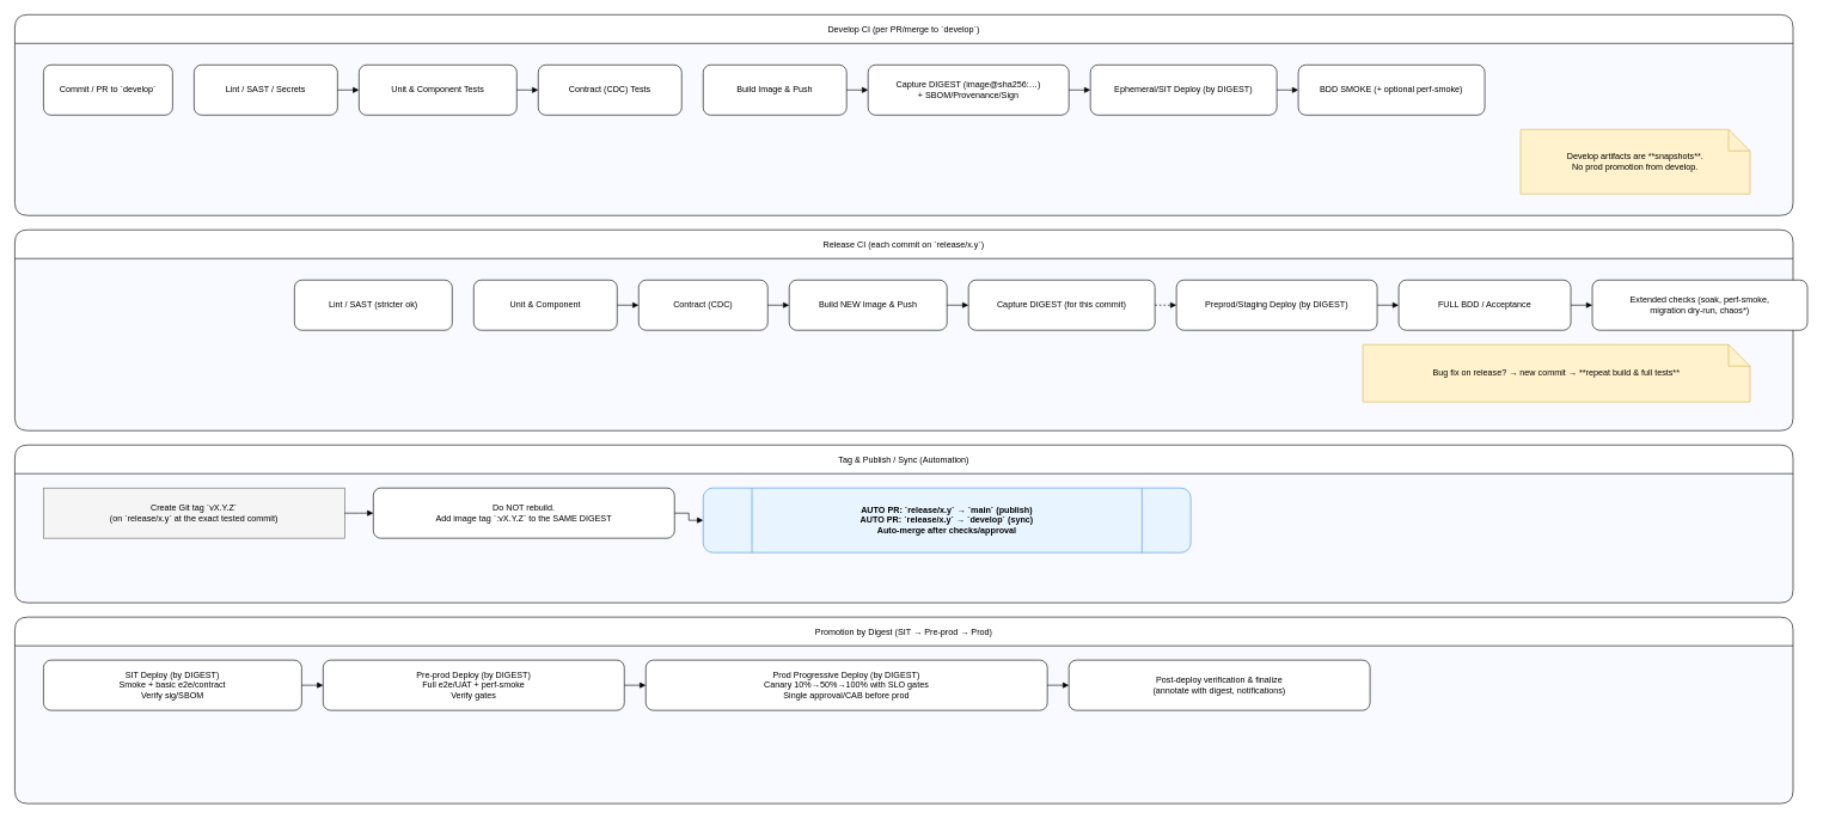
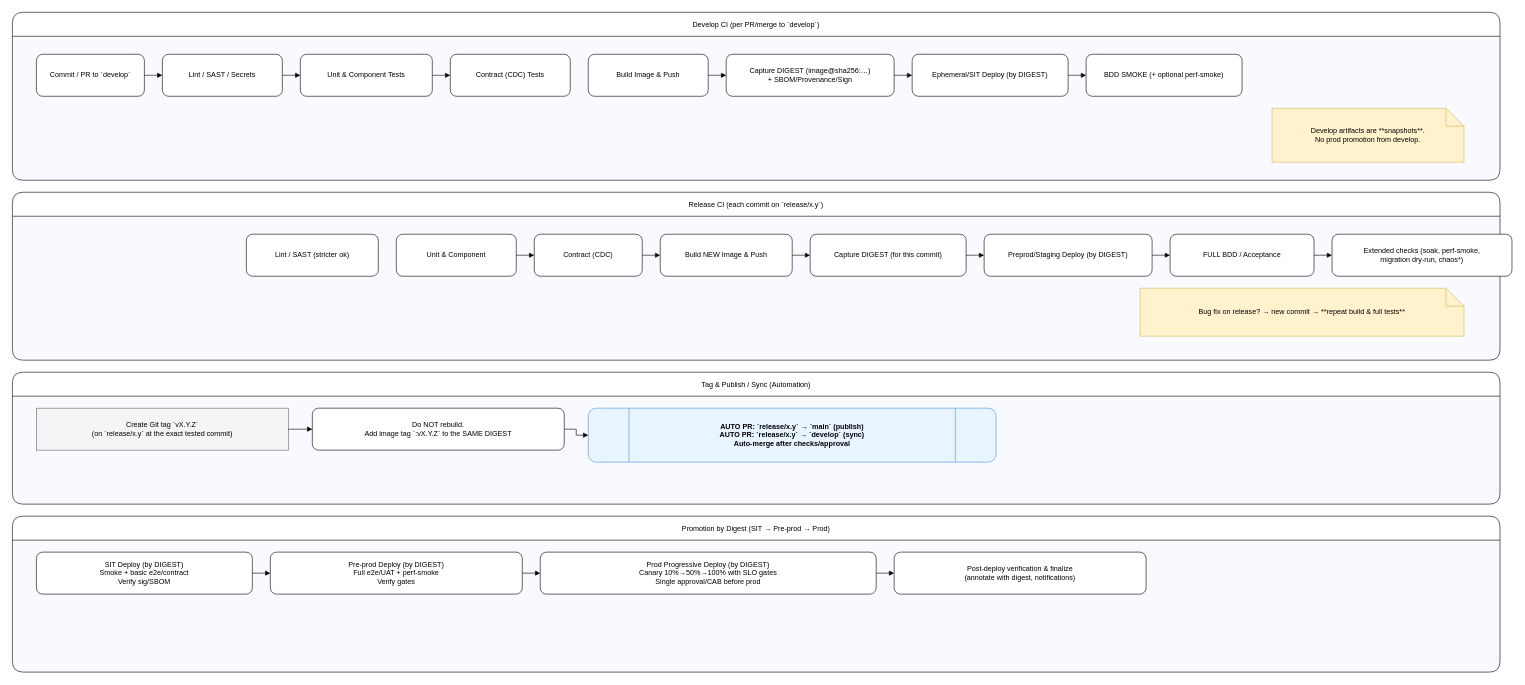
  <mxCell id="0" />
  <mxCell id="1" parent="0" />
  <mxCell id="2" value="Develop CI (per PR/merge to `develop`)" style="shape=swimlane;rounded=1;swimlaneFillColor=#f8faff;horizontal=1;" parent="1" vertex="1"><mxGeometry x="20" y="20" width="2480" height="280" as="geometry" /></mxCell>
  <mxCell id="3" value="Commit / PR to `develop`" style="shape=rectangle;whiteSpace=wrap;rounded=1;fillColor=#ffffff;strokeColor=#000000;" parent="2" vertex="1"><mxGeometry x="40" y="70" width="180" height="70" as="geometry" /></mxCell>
  <mxCell id="4" value="Lint / SAST / Secrets" style="shape=rectangle;whiteSpace=wrap;rounded=1;fillColor=#ffffff;strokeColor=#000000;" parent="2" vertex="1"><mxGeometry x="250" y="70" width="200" height="70" as="geometry" /></mxCell>
  <mxCell id="5" value="Unit &amp; Component Tests" style="shape=rectangle;whiteSpace=wrap;rounded=1;fillColor=#ffffff;strokeColor=#000000;" parent="2" vertex="1"><mxGeometry x="480" y="70" width="220" height="70" as="geometry" /></mxCell>
  <mxCell id="6" value="Contract (CDC) Tests" style="shape=rectangle;whiteSpace=wrap;rounded=1;fillColor=#ffffff;strokeColor=#000000;" parent="2" vertex="1"><mxGeometry x="730" y="70" width="200" height="70" as="geometry" /></mxCell>
  <mxCell id="7" value="Build Image &amp; Push" style="shape=rectangle;whiteSpace=wrap;rounded=1;fillColor=#ffffff;strokeColor=#000000;" parent="2" vertex="1"><mxGeometry x="960" y="70" width="200" height="70" as="geometry" /></mxCell>
  <mxCell id="8" value="Capture DIGEST (image@sha256:…)&#10;+ SBOM/Provenance/Sign" style="shape=rectangle;whiteSpace=wrap;rounded=1;fillColor=#ffffff;strokeColor=#000000;" parent="2" vertex="1"><mxGeometry x="1190" y="70" width="280" height="70" as="geometry" /></mxCell>
  <mxCell id="9" value="Ephemeral/SIT Deploy (by DIGEST)" style="shape=rectangle;whiteSpace=wrap;rounded=1;fillColor=#ffffff;strokeColor=#000000;" parent="2" vertex="1"><mxGeometry x="1500" y="70" width="260" height="70" as="geometry" /></mxCell>
  <mxCell id="10" value="BDD SMOKE (+ optional perf-smoke)" style="shape=rectangle;whiteSpace=wrap;rounded=1;fillColor=#ffffff;strokeColor=#000000;" parent="2" vertex="1"><mxGeometry x="1790" y="70" width="260" height="70" as="geometry" /></mxCell>
+ <mxCell id="11" style="endArrow=block;edgeStyle=elbowEdgeStyle;rounded=0;" parent="2" source="3" target="4" edge="1"><mxGeometry width="160" height="60" relative="1" as="geometry" /></mxCell>
  <mxCell id="12" style="endArrow=block;edgeStyle=elbowEdgeStyle;rounded=0;" parent="2" source="4" target="5" edge="1"><mxGeometry width="160" height="60" relative="1" as="geometry" /></mxCell>
  <mxCell id="13" style="endArrow=block;edgeStyle=elbowEdgeStyle;rounded=0;" parent="2" source="5" target="6" edge="1"><mxGeometry width="160" height="60" relative="1" as="geometry" /></mxCell>
  <mxCell id="14" style="endArrow=block;edgeStyle=elbowEdgeStyle;rounded=0;" parent="2" source="7" target="8" edge="1"><mxGeometry width="160" height="60" relative="1" as="geometry" /></mxCell>
  <mxCell id="15" style="endArrow=block;edgeStyle=elbowEdgeStyle;rounded=0;" parent="2" source="8" target="9" edge="1"><mxGeometry width="160" height="60" relative="1" as="geometry" /></mxCell>
  <mxCell id="16" style="endArrow=block;edgeStyle=elbowEdgeStyle;rounded=0;" parent="2" source="9" target="10" edge="1"><mxGeometry width="160" height="60" relative="1" as="geometry" /></mxCell>
  <mxCell id="17" value="Develop artifacts are **snapshots**.&#10;No prod promotion from develop." style="shape=note;whiteSpace=wrap;rounded=1;fillColor=#fff2cc;strokeColor=#d6b656;" parent="2" vertex="1"><mxGeometry x="2100" y="160" width="320" height="90" as="geometry" /></mxCell>
  <mxCell id="18" value="Release CI (each commit on `release/x.y`)" style="shape=swimlane;rounded=1;swimlaneFillColor=#f8faff;horizontal=1;" parent="1" vertex="1"><mxGeometry x="20" y="320" width="2480" height="280" as="geometry" /></mxCell>
  <mxCell id="19" value="Lint / SAST (stricter ok)" style="shape=rectangle;whiteSpace=wrap;rounded=1;fillColor=#ffffff;strokeColor=#000000;" parent="18" vertex="1"><mxGeometry x="390" y="70" width="220" height="70" as="geometry" /></mxCell>
  <mxCell id="20" value="Unit &amp; Component" style="shape=rectangle;whiteSpace=wrap;rounded=1;fillColor=#ffffff;strokeColor=#000000;" parent="18" vertex="1"><mxGeometry x="640" y="70" width="200" height="70" as="geometry" /></mxCell>
  <mxCell id="21" value="Contract (CDC)" style="shape=rectangle;whiteSpace=wrap;rounded=1;fillColor=#ffffff;strokeColor=#000000;" parent="18" vertex="1"><mxGeometry x="870" y="70" width="180" height="70" as="geometry" /></mxCell>
  <mxCell id="22" value="Build NEW Image &amp; Push" style="shape=rectangle;whiteSpace=wrap;rounded=1;fillColor=#ffffff;strokeColor=#000000;" parent="18" vertex="1"><mxGeometry x="1080" y="70" width="220" height="70" as="geometry" /></mxCell>
  <mxCell id="23" value="Capture DIGEST (for this commit)" style="shape=rectangle;whiteSpace=wrap;rounded=1;fillColor=#ffffff;strokeColor=#000000;" parent="18" vertex="1"><mxGeometry x="1330" y="70" width="260" height="70" as="geometry" /></mxCell>
  <mxCell id="24" value="Preprod/Staging Deploy (by DIGEST)" style="shape=rectangle;whiteSpace=wrap;rounded=1;fillColor=#ffffff;strokeColor=#000000;" parent="18" vertex="1"><mxGeometry x="1620" y="70" width="280" height="70" as="geometry" /></mxCell>
  <mxCell id="25" value="FULL BDD / Acceptance" style="shape=rectangle;whiteSpace=wrap;rounded=1;fillColor=#ffffff;strokeColor=#000000;" parent="18" vertex="1"><mxGeometry x="1930" y="70" width="240" height="70" as="geometry" /></mxCell>
  <mxCell id="26" value="Extended checks (soak, perf-smoke,&#10;migration dry-run, chaos*)" style="shape=rectangle;whiteSpace=wrap;rounded=1;fillColor=#ffffff;strokeColor=#000000;" parent="18" vertex="1"><mxGeometry x="2200" y="70" width="300" height="70" as="geometry" /></mxCell>
  <mxCell id="27" style="endArrow=block;edgeStyle=elbowEdgeStyle;rounded=0;" parent="18" source="20" target="21" edge="1"><mxGeometry width="160" height="60" relative="1" as="geometry" /></mxCell>
  <mxCell id="28" style="endArrow=block;edgeStyle=elbowEdgeStyle;rounded=0;" parent="18" source="21" target="22" edge="1"><mxGeometry width="160" height="60" relative="1" as="geometry" /></mxCell>
  <mxCell id="29" style="endArrow=block;edgeStyle=elbowEdgeStyle;rounded=0;" parent="18" source="22" target="23" edge="1"><mxGeometry width="160" height="60" relative="1" as="geometry" /></mxCell>
- <mxCell id="30" style="endArrow=block;edgeStyle=elbowEdgeStyle;rounded=0;dashed=1;" parent="18" source="23" target="24" edge="1"><mxGeometry width="160" height="60" relative="1" as="geometry" /></mxCell>
+ <mxCell id="30" style="endArrow=block;edgeStyle=elbowEdgeStyle;rounded=0;" parent="18" source="23" target="24" edge="1"><mxGeometry width="160" height="60" relative="1" as="geometry" /></mxCell>
  <mxCell id="31" style="endArrow=block;edgeStyle=elbowEdgeStyle;rounded=0;" parent="18" source="24" target="25" edge="1"><mxGeometry width="160" height="60" relative="1" as="geometry" /></mxCell>
  <mxCell id="32" style="endArrow=block;edgeStyle=elbowEdgeStyle;rounded=0;" parent="18" source="25" target="26" edge="1"><mxGeometry width="160" height="60" relative="1" as="geometry" /></mxCell>
  <mxCell id="33" value="Bug fix on release? → new commit → **repeat build &amp; full tests**" style="shape=note;whiteSpace=wrap;rounded=1;fillColor=#fff2cc;strokeColor=#d6b656;" parent="18" vertex="1"><mxGeometry x="1880" y="160" width="540" height="80" as="geometry" /></mxCell>
  <mxCell id="34" value="Tag &amp; Publish / Sync (Automation)" style="shape=swimlane;rounded=1;swimlaneFillColor=#f8faff;horizontal=1;" parent="1" vertex="1"><mxGeometry x="20" y="620" width="2480" height="220" as="geometry" /></mxCell>
  <mxCell id="35" value="Create Git tag `vX.Y.Z`&#10;(on `release/x.y` at the exact tested commit)" style="shape=terminator;whiteSpace=wrap;fillColor=#f5f5f5;strokeColor=#666666;" parent="34" vertex="1"><mxGeometry x="40" y="60" width="420" height="70" as="geometry" /></mxCell>
  <mxCell id="36" value="Do NOT rebuild.&#10;Add image tag `:vX.Y.Z` to the SAME DIGEST" style="shape=rectangle;whiteSpace=wrap;rounded=1;fillColor=#ffffff;strokeColor=#000000;" parent="34" vertex="1"><mxGeometry x="500" y="60" width="420" height="70" as="geometry" /></mxCell>
  <mxCell id="37" value="AUTO PR: `release/x.y` → `main` (publish)&#10;AUTO PR: `release/x.y` → `develop` (sync)&#10;Auto-merge after checks/approval" style="shape=process;whiteSpace=wrap;rounded=1;fillColor=#e8f4ff;strokeColor=#4a90e2;fontStyle=1;" parent="34" vertex="1"><mxGeometry x="960" y="60" width="680" height="90" as="geometry" /></mxCell>
  <mxCell id="38" style="endArrow=block;edgeStyle=elbowEdgeStyle;rounded=0;" parent="34" source="35" target="36" edge="1"><mxGeometry width="160" height="60" relative="1" as="geometry" /></mxCell>
  <mxCell id="39" style="endArrow=block;edgeStyle=elbowEdgeStyle;rounded=0;" parent="34" source="36" target="37" edge="1"><mxGeometry width="160" height="60" relative="1" as="geometry" /></mxCell>
  <mxCell id="40" value="Promotion by Digest (SIT → Pre-prod → Prod)" style="shape=swimlane;rounded=1;swimlaneFillColor=#f8faff;horizontal=1;" parent="1" vertex="1"><mxGeometry x="20" y="860" width="2480" height="260" as="geometry" /></mxCell>
  <mxCell id="41" value="SIT Deploy (by DIGEST)&#10;Smoke + basic e2e/contract&#10;Verify sig/SBOM" style="shape=rectangle;whiteSpace=wrap;rounded=1;fillColor=#ffffff;strokeColor=#000000;" parent="40" vertex="1"><mxGeometry x="40" y="60" width="360" height="70" as="geometry" /></mxCell>
  <mxCell id="42" value="Pre-prod Deploy (by DIGEST)&#10;Full e2e/UAT + perf-smoke&#10;Verify gates" style="shape=rectangle;whiteSpace=wrap;rounded=1;fillColor=#ffffff;strokeColor=#000000;" parent="40" vertex="1"><mxGeometry x="430" y="60" width="420" height="70" as="geometry" /></mxCell>
  <mxCell id="43" value="Prod Progressive Deploy (by DIGEST)&#10;Canary 10%→50%→100% with SLO gates&#10;Single approval/CAB before prod" style="shape=rectangle;whiteSpace=wrap;rounded=1;fillColor=#ffffff;strokeColor=#000000;" parent="40" vertex="1"><mxGeometry x="880" y="60" width="560" height="70" as="geometry" /></mxCell>
  <mxCell id="44" value="Post-deploy verification &amp; finalize&#10;(annotate with digest, notifications)" style="shape=rectangle;whiteSpace=wrap;rounded=1;fillColor=#ffffff;strokeColor=#000000;" parent="40" vertex="1"><mxGeometry x="1470" y="60" width="420" height="70" as="geometry" /></mxCell>
  <mxCell id="45" style="endArrow=block;edgeStyle=elbowEdgeStyle;rounded=0;" parent="40" source="41" target="42" edge="1"><mxGeometry width="160" height="60" relative="1" as="geometry" /></mxCell>
  <mxCell id="46" style="endArrow=block;edgeStyle=elbowEdgeStyle;rounded=0;" parent="40" source="42" target="43" edge="1"><mxGeometry width="160" height="60" relative="1" as="geometry" /></mxCell>
  <mxCell id="47" style="endArrow=block;edgeStyle=elbowEdgeStyle;rounded=0;" parent="40" source="43" target="44" edge="1"><mxGeometry width="160" height="60" relative="1" as="geometry" /></mxCell>
